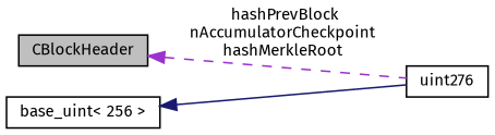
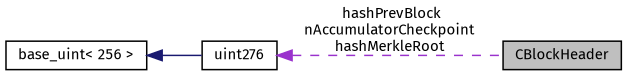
  digraph {
    fontname="Fira Sans"
    rankdir=LR
    node [color=black fillcolor=white fontname="Fira Sans" fontsize=10 shape=record style=filled]
    edge [dir=back fontname="Fira Sans" fontsize=10 labelfontname=Helvetica labelfontsize=10]
    n1 [fillcolor=grey75 fontcolor=black height=0.2 label=CBlockHeader width=0.4]
    n2 [height=0.2 label=uint276 width=0.4]
    n3 [height=0.2 label="base_uint\< 256 \>" width=0.4]
-   n1 -> n2 [color=darkorchid3 label=" hashPrevBlock\nnAccumulatorCheckpoint\nhashMerkleRoot" style=dashed]
+   n2 -> n1 [color=darkorchid3 label=" hashPrevBlock\nnAccumulatorCheckpoint\nhashMerkleRoot" style=dashed]
    n3 -> n2 [color=midnightblue style=solid]
  }
